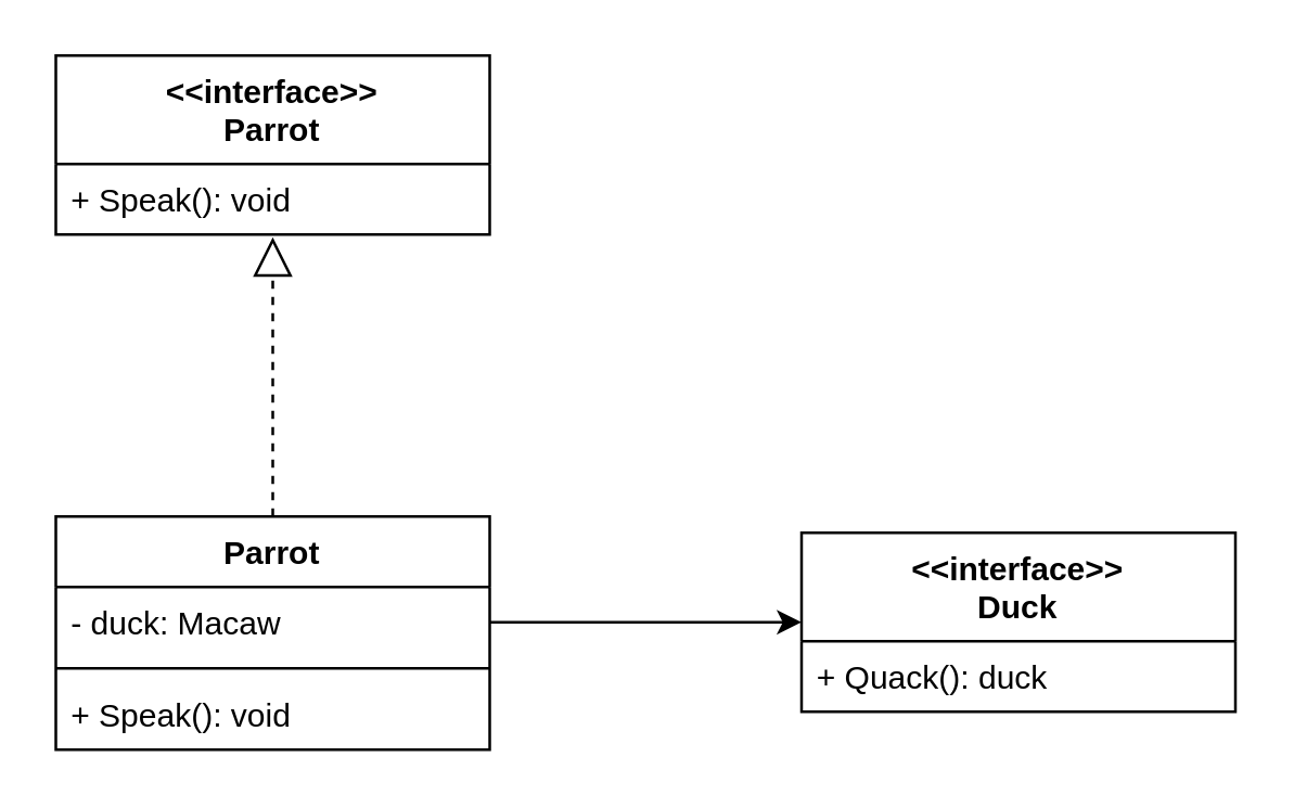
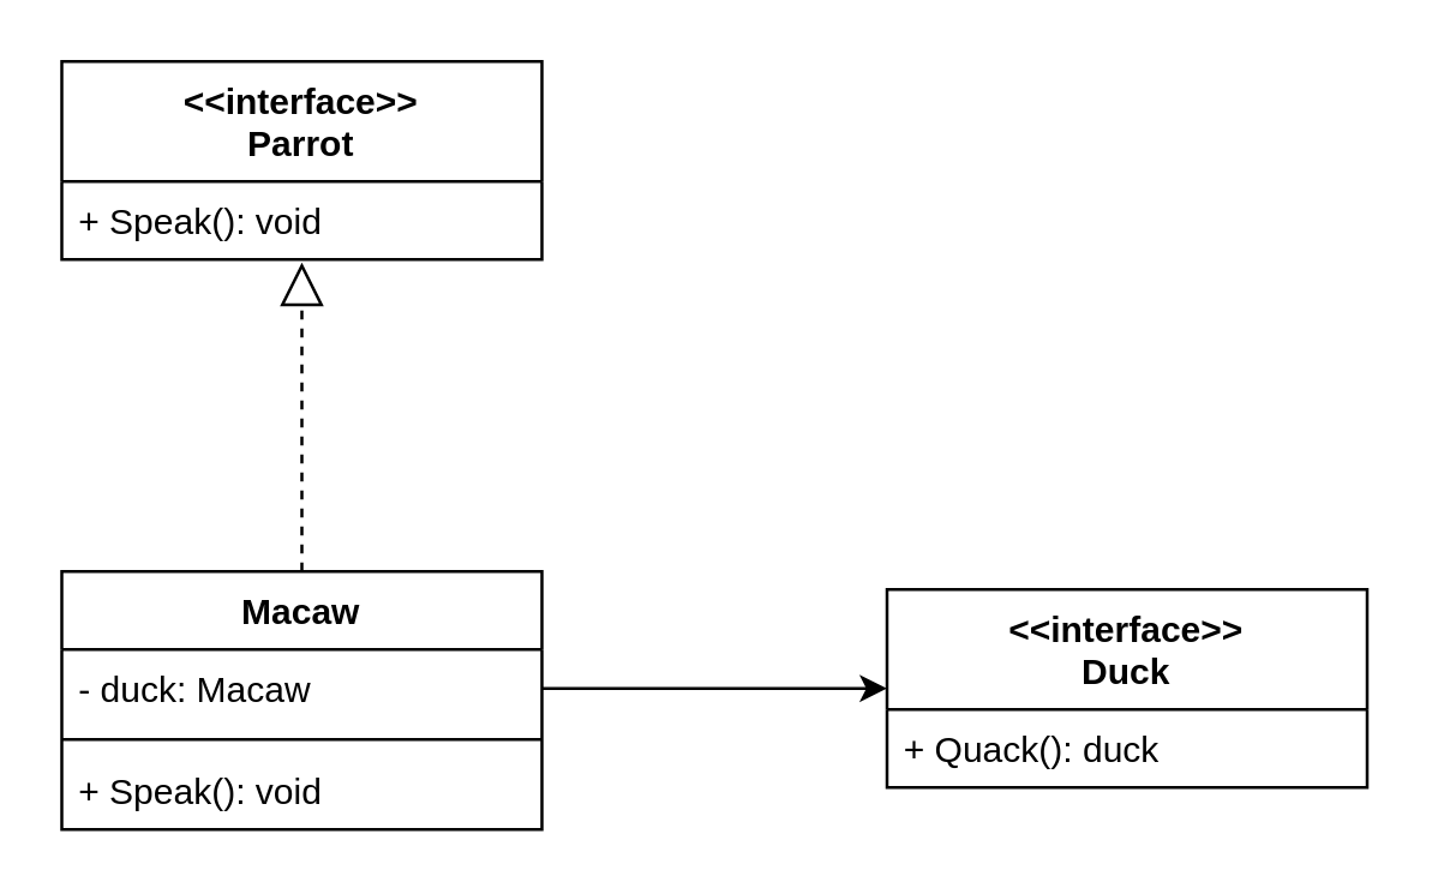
  <mxCell id="0" />
  <mxCell id="1" parent="0" />
  <mxCell id="2" value="" style="endArrow=block;dashed=1;endFill=0;endSize=12;html=1;exitX=0.5;exitY=0;exitDx=0;exitDy=0;entryX=0.5;entryY=1.038;entryDx=0;entryDy=0;entryPerimeter=0;" edge="1" parent="1" source="3" target="8"><mxGeometry width="160" relative="1" as="geometry"><mxPoint x="170" y="130" as="sourcePoint" /><mxPoint x="330" y="130" as="targetPoint" /></mxGeometry></mxCell>
- <mxCell id="3" value="Parrot" style="swimlane;fontStyle=1;align=center;verticalAlign=top;childLayout=stackLayout;horizontal=1;startSize=26;horizontalStack=0;resizeParent=1;resizeParentMax=0;resizeLast=0;collapsible=1;marginBottom=0;" vertex="1" parent="1"><mxGeometry x="20" y="190" width="160" height="86" as="geometry" /></mxCell>
+ <mxCell id="3" value="Macaw" style="swimlane;fontStyle=1;align=center;verticalAlign=top;childLayout=stackLayout;horizontal=1;startSize=26;horizontalStack=0;resizeParent=1;resizeParentMax=0;resizeLast=0;collapsible=1;marginBottom=0;" vertex="1" parent="1"><mxGeometry x="20" y="190" width="160" height="86" as="geometry" /></mxCell>
  <mxCell id="4" value="- duck: Macaw" style="text;strokeColor=none;fillColor=none;align=left;verticalAlign=top;spacingLeft=4;spacingRight=4;overflow=hidden;rotatable=0;points=[[0,0.5],[1,0.5]];portConstraint=eastwest;" vertex="1" parent="3"><mxGeometry y="26" width="160" height="26" as="geometry" /></mxCell>
  <mxCell id="5" value="" style="line;strokeWidth=1;fillColor=none;align=left;verticalAlign=middle;spacingTop=-1;spacingLeft=3;spacingRight=3;rotatable=0;labelPosition=right;points=[];portConstraint=eastwest;" vertex="1" parent="3"><mxGeometry y="52" width="160" height="8" as="geometry" /></mxCell>
  <mxCell id="6" value="+ Speak(): void" style="text;strokeColor=none;fillColor=none;align=left;verticalAlign=top;spacingLeft=4;spacingRight=4;overflow=hidden;rotatable=0;points=[[0,0.5],[1,0.5]];portConstraint=eastwest;" vertex="1" parent="3"><mxGeometry y="60" width="160" height="26" as="geometry" /></mxCell>
  <mxCell id="7" value="&lt;&lt;interface&gt;&gt;&#10;Parrot" style="swimlane;fontStyle=1;align=center;verticalAlign=top;childLayout=stackLayout;horizontal=1;startSize=40;horizontalStack=0;resizeParent=1;resizeParentMax=0;resizeLast=0;collapsible=1;marginBottom=0;" vertex="1" parent="1"><mxGeometry x="20" y="20" width="160" height="66" as="geometry" /></mxCell>
  <mxCell id="8" value="+ Speak(): void" style="text;strokeColor=none;fillColor=none;align=left;verticalAlign=top;spacingLeft=4;spacingRight=4;overflow=hidden;rotatable=0;points=[[0,0.5],[1,0.5]];portConstraint=eastwest;" vertex="1" parent="7"><mxGeometry y="40" width="160" height="26" as="geometry" /></mxCell>
  <mxCell id="9" style="edgeStyle=orthogonalEdgeStyle;rounded=0;orthogonalLoop=1;jettySize=auto;html=1;exitX=1;exitY=0.5;exitDx=0;exitDy=0;entryX=0;entryY=0.5;entryDx=0;entryDy=0;" edge="1" parent="1" source="4" target="10"><mxGeometry relative="1" as="geometry" /></mxCell>
  <mxCell id="10" value="&lt;&lt;interface&gt;&gt;&#10;Duck" style="swimlane;fontStyle=1;align=center;verticalAlign=top;childLayout=stackLayout;horizontal=1;startSize=40;horizontalStack=0;resizeParent=1;resizeParentMax=0;resizeLast=0;collapsible=1;marginBottom=0;" vertex="1" parent="1"><mxGeometry x="295" y="196" width="160" height="66" as="geometry" /></mxCell>
  <mxCell id="11" value="+ Quack(): duck" style="text;strokeColor=none;fillColor=none;align=left;verticalAlign=top;spacingLeft=4;spacingRight=4;overflow=hidden;rotatable=0;points=[[0,0.5],[1,0.5]];portConstraint=eastwest;" vertex="1" parent="10"><mxGeometry y="40" width="160" height="26" as="geometry" /></mxCell>
